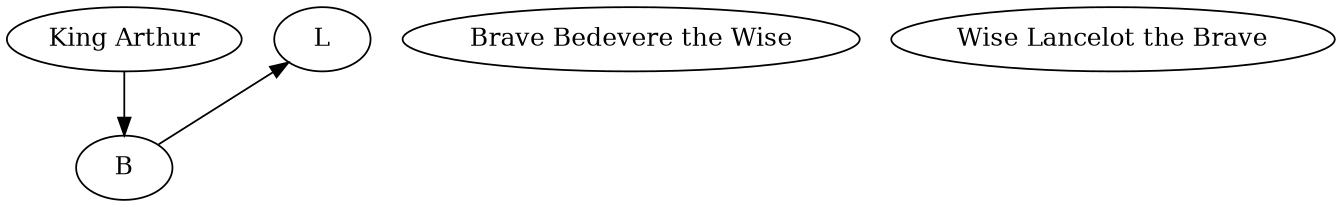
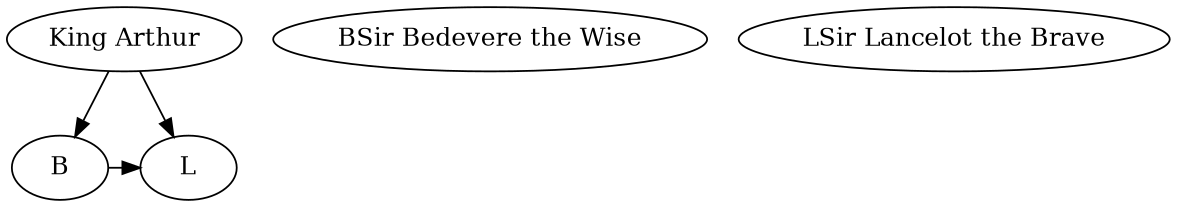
  digraph {
    n1 [label="King Arthur"]
    B
    L
-   "BSir Bedevere the Wise" [label="Brave Bedevere the Wise"]
-   "LSir Lancelot the Brave" [label="Wise Lancelot the Brave"]
+   "BSir Bedevere the Wise"
+   "LSir Lancelot the Brave"
    n1 -> B
+   n1 -> L
    B -> L [constraint=false]
  }
